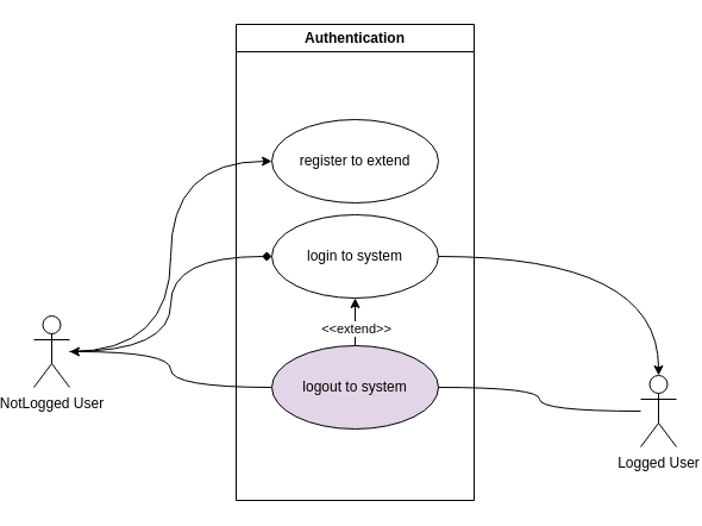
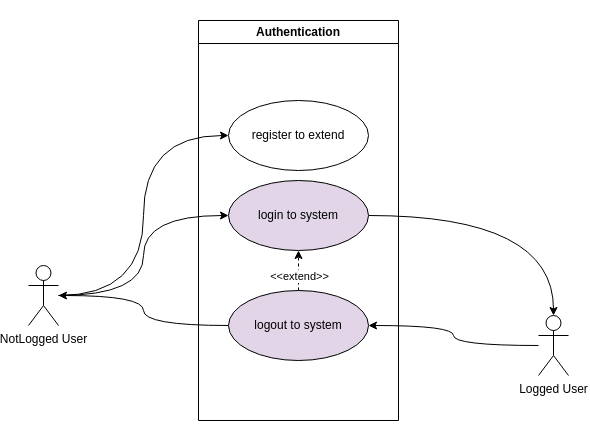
  <mxCell id="0" />
  <mxCell id="1" parent="0" />
  <mxCell id="2" style="edgeStyle=orthogonalEdgeStyle;rounded=0;orthogonalLoop=1;jettySize=auto;html=1;entryX=0;entryY=0.5;entryDx=0;entryDy=0;curved=1;" parent="1" source="4" target="10" edge="1"><mxGeometry relative="1" as="geometry" /></mxCell>
- <mxCell id="3" style="edgeStyle=orthogonalEdgeStyle;rounded=0;orthogonalLoop=1;jettySize=auto;html=1;entryX=0;entryY=0.5;entryDx=0;entryDy=0;curved=1;endArrow=diamond;" parent="1" source="4" target="11" edge="1"><mxGeometry relative="1" as="geometry" /></mxCell>
+ <mxCell id="3" style="edgeStyle=orthogonalEdgeStyle;rounded=0;orthogonalLoop=1;jettySize=auto;html=1;entryX=0;entryY=0.5;entryDx=0;entryDy=0;curved=1;" parent="1" source="4" target="11" edge="1"><mxGeometry relative="1" as="geometry" /></mxCell>
  <mxCell id="4" value="NotLogged User" style="shape=umlActor;html=1;verticalLabelPosition=bottom;verticalAlign=top;align=center;" parent="1" vertex="1"><mxGeometry x="20" y="265" width="30" height="60" as="geometry" /></mxCell>
  <mxCell id="5" style="edgeStyle=orthogonalEdgeStyle;rounded=0;orthogonalLoop=1;jettySize=auto;html=1;curved=1;" parent="1" source="11" target="8" edge="1"><mxGeometry relative="1" as="geometry" /></mxCell>
  <mxCell id="6" style="edgeStyle=orthogonalEdgeStyle;rounded=0;orthogonalLoop=1;jettySize=auto;html=1;exitX=0;exitY=0.5;exitDx=0;exitDy=0;curved=1;" parent="1" source="14" target="4" edge="1"><mxGeometry relative="1" as="geometry" /></mxCell>
- <mxCell id="7" style="edgeStyle=orthogonalEdgeStyle;rounded=0;orthogonalLoop=1;jettySize=auto;html=1;entryX=1;entryY=0.5;entryDx=0;entryDy=0;curved=1;endArrow=none;" parent="1" source="8" target="14" edge="1"><mxGeometry relative="1" as="geometry" /></mxCell>
+ <mxCell id="7" style="edgeStyle=orthogonalEdgeStyle;rounded=0;orthogonalLoop=1;jettySize=auto;html=1;entryX=1;entryY=0.5;entryDx=0;entryDy=0;curved=1;" parent="1" source="8" target="14" edge="1"><mxGeometry relative="1" as="geometry" /></mxCell>
  <mxCell id="8" value="Logged User" style="shape=umlActor;html=1;verticalLabelPosition=bottom;verticalAlign=top;align=center;" parent="1" vertex="1"><mxGeometry x="530" y="315" width="30" height="60" as="geometry" /></mxCell>
  <mxCell id="9" value="Authentication" style="swimlane;whiteSpace=wrap;html=1;" parent="1" vertex="1"><mxGeometry x="190" y="20" width="200" height="400" as="geometry"><mxRectangle x="300" y="150" width="140" height="30" as="alternateBounds" /></mxGeometry></mxCell>
  <mxCell id="10" value="register to extend" style="ellipse;whiteSpace=wrap;html=1;" parent="9" vertex="1"><mxGeometry x="30" y="80" width="140" height="70" as="geometry" /></mxCell>
- <mxCell id="11" value="login to system" style="ellipse;whiteSpace=wrap;html=1;" parent="9" vertex="1"><mxGeometry x="30" y="160" width="140" height="70" as="geometry" /></mxCell>
- <mxCell id="12" style="edgeStyle=orthogonalEdgeStyle;rounded=0;orthogonalLoop=1;jettySize=auto;html=1;entryX=0.5;entryY=1;entryDx=0;entryDy=0;dashed=0;" parent="9" source="14" target="11" edge="1"><mxGeometry relative="1" as="geometry" /></mxCell>
+ <mxCell id="11" value="login to system" style="ellipse;whiteSpace=wrap;html=1;fillColor=#e1d5e7;" parent="9" vertex="1"><mxGeometry x="30" y="160" width="140" height="70" as="geometry" /></mxCell>
+ <mxCell id="12" style="edgeStyle=orthogonalEdgeStyle;rounded=0;orthogonalLoop=1;jettySize=auto;html=1;entryX=0.5;entryY=1;entryDx=0;entryDy=0;dashed=1;" parent="9" source="14" target="11" edge="1"><mxGeometry relative="1" as="geometry" /></mxCell>
  <mxCell id="13" value="&amp;lt;&amp;lt;extend&amp;gt;&amp;gt;" style="edgeLabel;html=1;align=center;verticalAlign=middle;resizable=0;points=[];" parent="12" vertex="1" connectable="0"><mxGeometry x="-0.257" relative="1" as="geometry"><mxPoint as="offset" /></mxGeometry></mxCell>
  <mxCell id="14" value="logout to system" style="ellipse;whiteSpace=wrap;html=1;fillColor=#e1d5e7;" parent="9" vertex="1"><mxGeometry x="30" y="270" width="140" height="70" as="geometry" /></mxCell>
